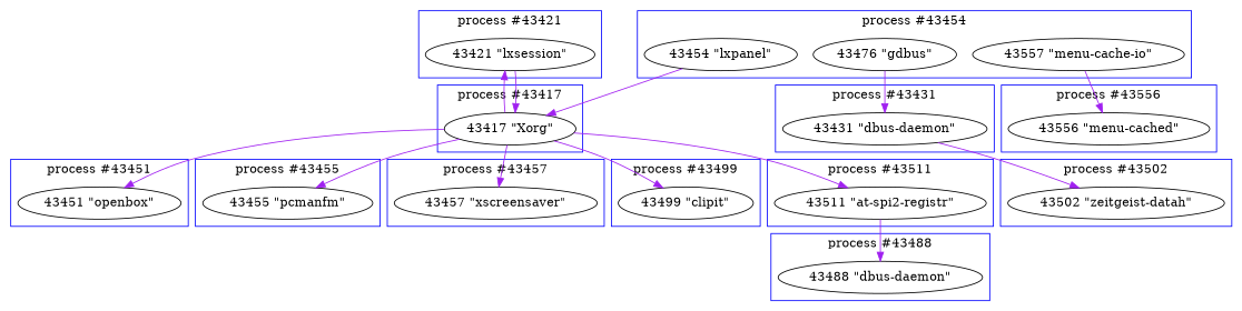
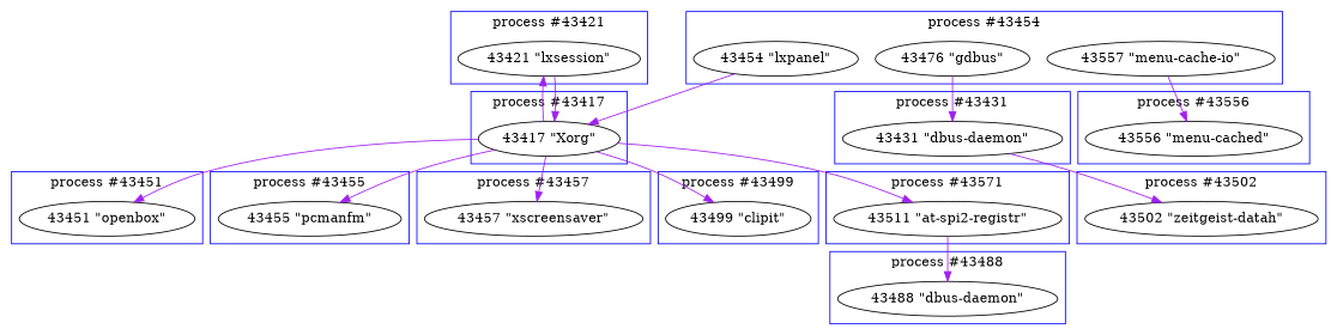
  digraph {
    edge [color=purple]
    n1 [label="43421 \"lxsession\""]
    n2 [label="43417 \"Xorg\""]
    n3 [label="43431 \"dbus-daemon\""]
    n4 [label="43451 \"openbox\""]
    n5 [label="43454 \"lxpanel\""]
    n6 [label="43476 \"gdbus\""]
    n7 [label="43557 \"menu-cache-io\""]
    n8 [label="43455 \"pcmanfm\""]
    n9 [label="43457 \"xscreensaver\""]
    n10 [label="43488 \"dbus-daemon\""]
    n11 [label="43499 \"clipit\""]
    n12 [label="43502 \"zeitgeist-datah\""]
    n13 [label="43511 \"at-spi2-registr\""]
    n14 [label="43556 \"menu-cached\""]
    subgraph cluster_1 {
      color=blue
      label="process #43421"
      n1
    }
    subgraph cluster_2 {
      color=blue
      label="process #43417"
      n2
    }
    subgraph cluster_3 {
      color=blue
      label="process #43431"
      n3
    }
    subgraph cluster_4 {
      color=blue
      label="process #43451"
      n4
    }
    subgraph cluster_5 {
      color=blue
      label="process #43454"
      n5
      n6
      n7
    }
    subgraph cluster_6 {
      color=blue
      label="process #43455"
      n8
    }
    subgraph cluster_7 {
      color=blue
      label="process #43457"
      n9
    }
    subgraph cluster_8 {
      color=blue
      label="process #43488"
      n10
    }
    subgraph cluster_9 {
      color=blue
      label="process #43499"
      n11
    }
    subgraph cluster_10 {
      color=blue
      label="process #43502"
      n12
    }
    subgraph cluster_11 {
      color=blue
-     label="process #43511"
+     label="process #43571"
      n13
    }
    subgraph cluster_12 {
      color=blue
      label="process #43556"
      n14
    }
    subgraph cluster_13 {
      color=blue
      label="process #43725"
    }
    subgraph cluster_14 {
      color=blue
      label="process #43726"
    }
    n1 -> n2
    n2 -> n1
    n2 -> n4
    n2 -> n8
    n2 -> n9
    n2 -> n11
    n2 -> n13
    n3 -> n12
    n5 -> n2
    n6 -> n3
    n7 -> n14
    n13 -> n10
  }
